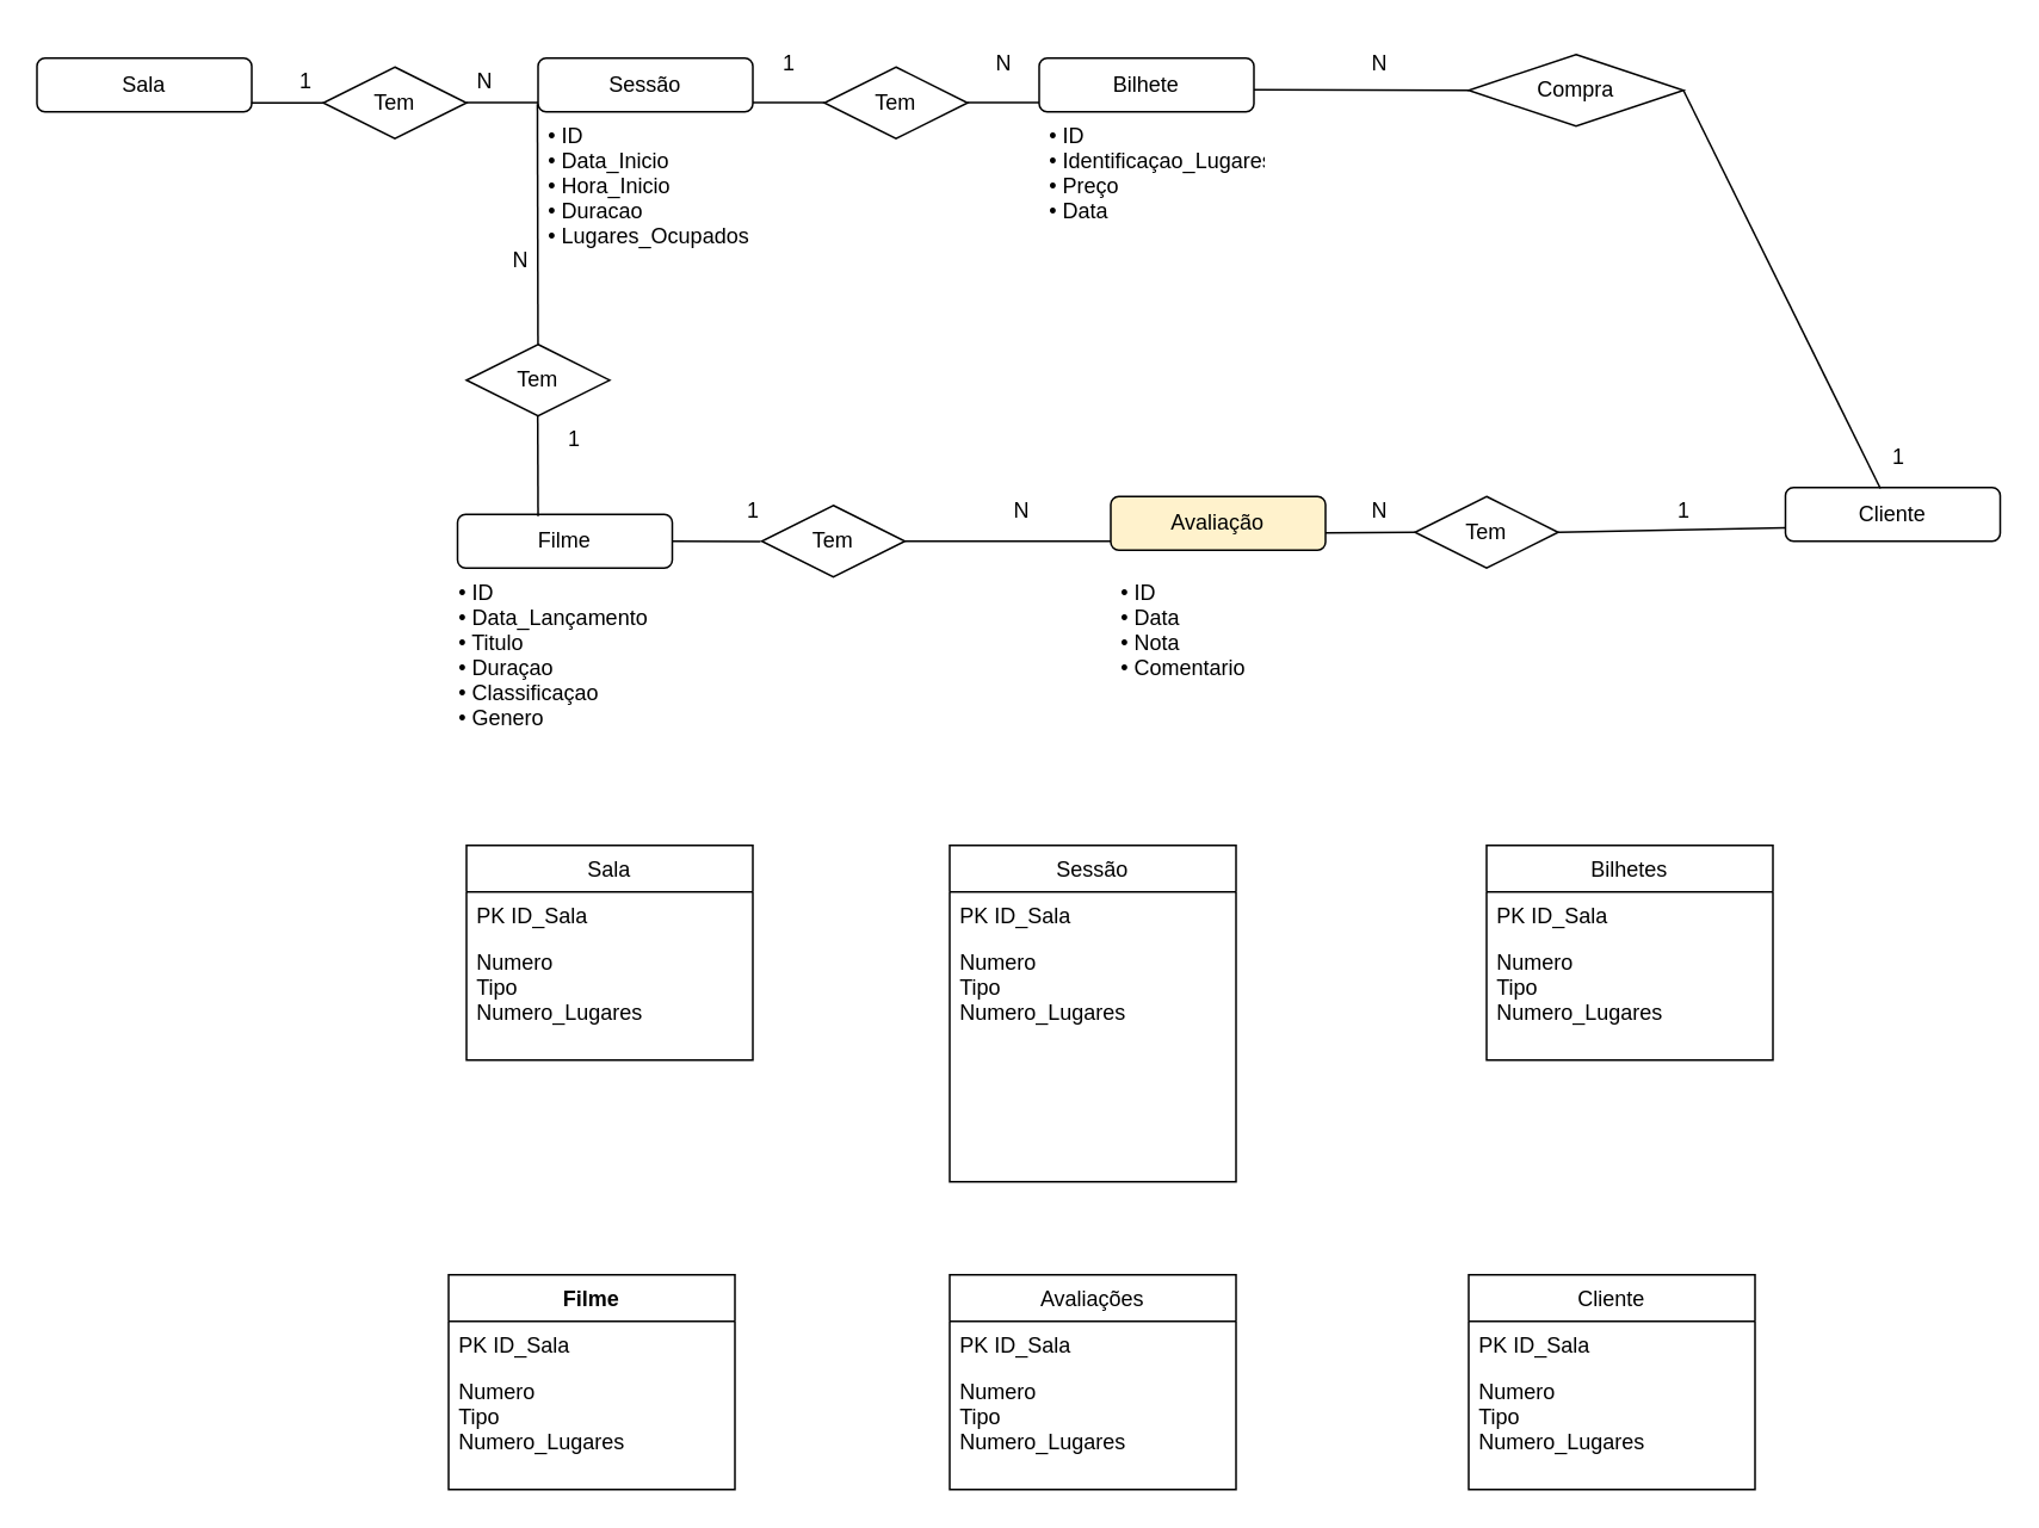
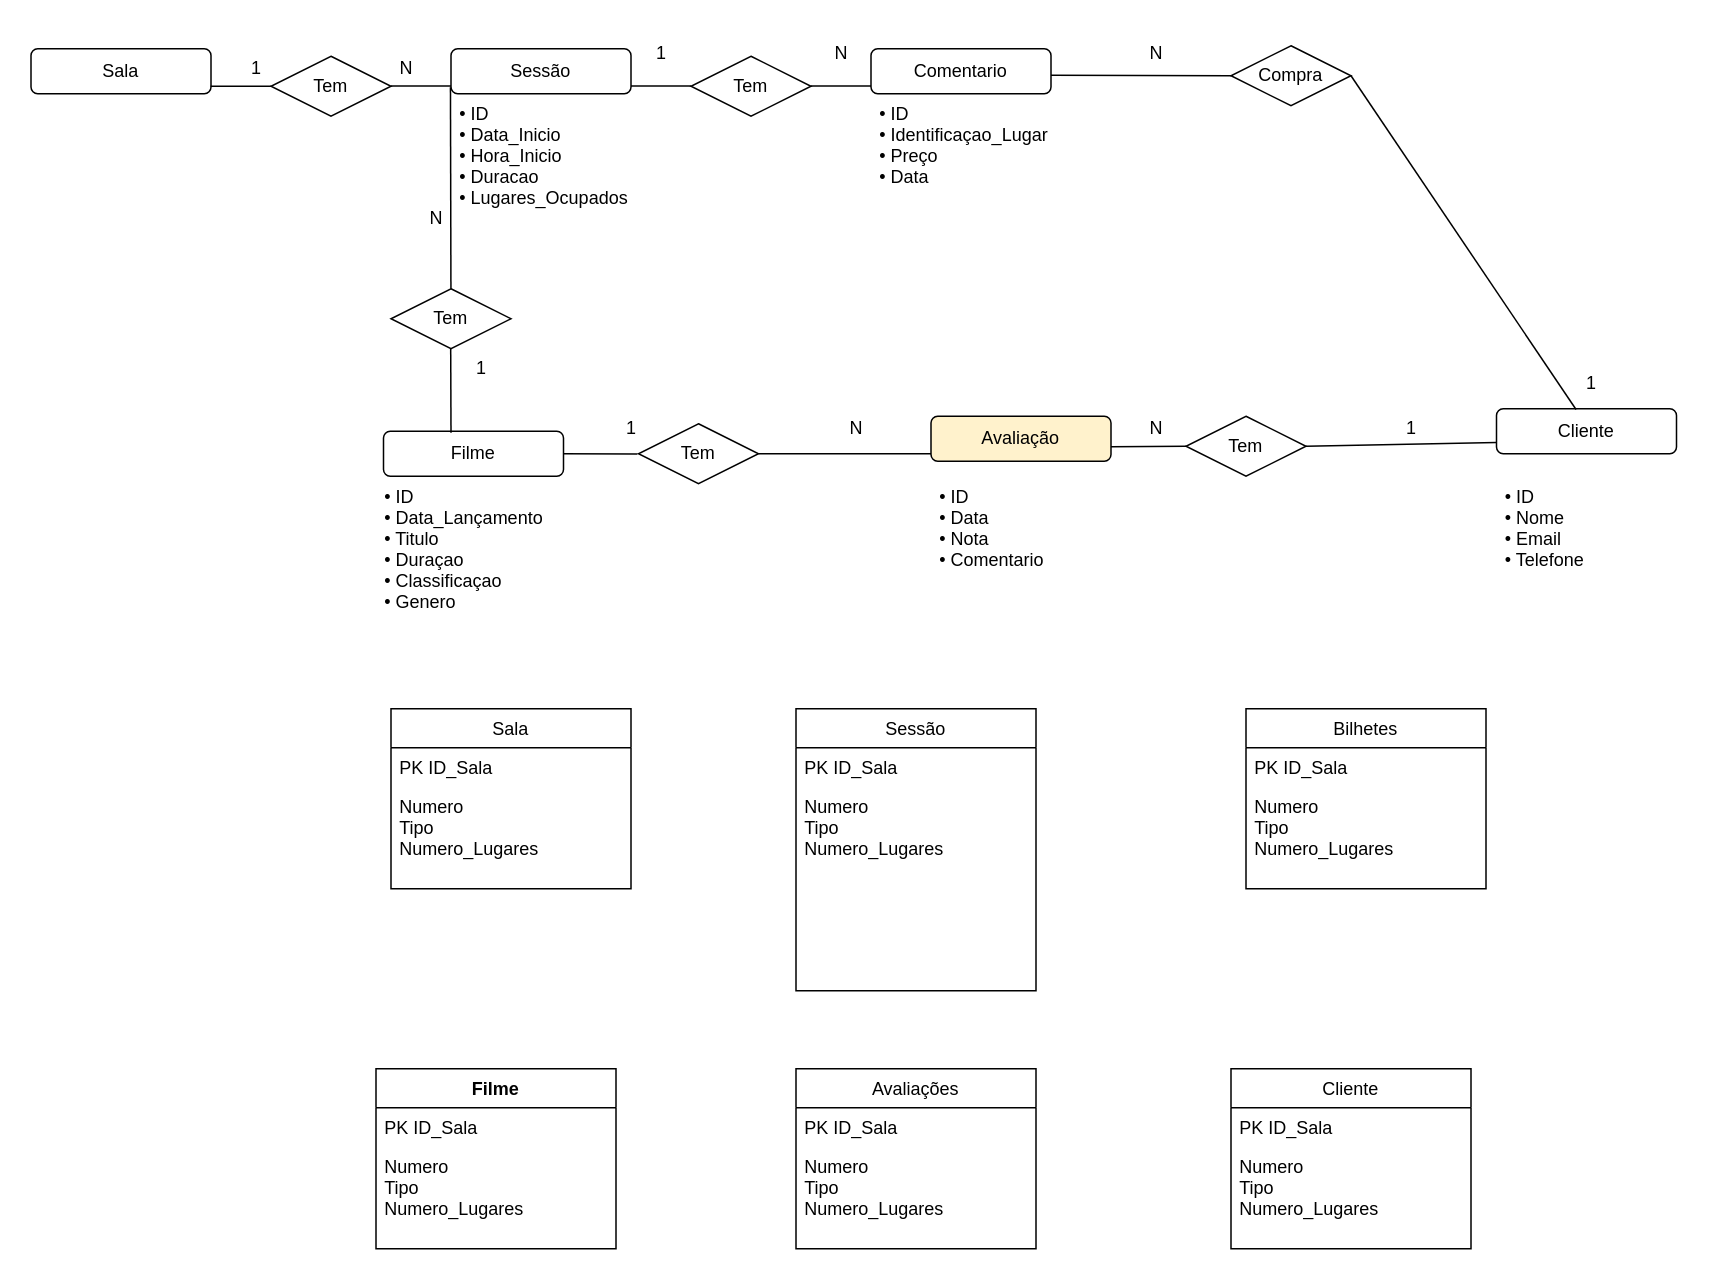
  <mxCell id="0" />
  <mxCell id="1" parent="0" />
  <mxCell id="2" value="Sala" style="rounded=1;whiteSpace=wrap;html=1;fontSize=12;" parent="1" vertex="1"><mxGeometry x="20" y="32" width="120" height="30" as="geometry" /></mxCell>
  <mxCell id="3" value="Filme" style="rounded=1;whiteSpace=wrap;html=1;fontSize=12;" parent="1" vertex="1"><mxGeometry x="255" y="287" width="120" height="30" as="geometry" /></mxCell>
  <mxCell id="4" value="• ID&#10;• Data_Lançamento&#10;• Titulo&#10;• Duraçao&#10;• Classificaçao&#10;• Genero" style="text;strokeColor=none;fillColor=none;align=left;verticalAlign=top;spacingLeft=4;spacingRight=4;overflow=hidden;rotatable=0;points=[[0,0.5],[1,0.5]];portConstraint=eastwest;" parent="1" vertex="1"><mxGeometry x="250" y="317" width="120" height="100" as="geometry" /></mxCell>
  <mxCell id="5" value="Sessão" style="rounded=1;whiteSpace=wrap;html=1;fontSize=12;" parent="1" vertex="1"><mxGeometry x="300" y="32" width="120" height="30" as="geometry" /></mxCell>
  <mxCell id="6" value="• ID&#10;• Data_Inicio&#10;• Hora_Inicio&#10;• Duracao&#10;• Lugares_Ocupados" style="text;strokeColor=none;fillColor=none;align=left;verticalAlign=top;spacingLeft=4;spacingRight=4;overflow=hidden;rotatable=0;points=[[0,0.5],[1,0.5]];portConstraint=eastwest;" parent="1" vertex="1"><mxGeometry x="300" y="62" width="130" height="90" as="geometry" /></mxCell>
- <mxCell id="7" value="Bilhete" style="rounded=1;whiteSpace=wrap;html=1;fontSize=12;" parent="1" vertex="1"><mxGeometry x="580" y="32" width="120" height="30" as="geometry" /></mxCell>
- <mxCell id="8" value="• ID&#10;• Identificaçao_Lugares&#10;• Preço&#10;• Data" style="text;strokeColor=none;fillColor=none;align=left;verticalAlign=top;spacingLeft=4;spacingRight=4;overflow=hidden;rotatable=0;points=[[0,0.5],[1,0.5]];portConstraint=eastwest;" parent="1" vertex="1"><mxGeometry x="580" y="62" width="130" height="70" as="geometry" /></mxCell>
+ <mxCell id="7" value="Comentario" style="rounded=1;whiteSpace=wrap;html=1;fontSize=12;" parent="1" vertex="1"><mxGeometry x="580" y="32" width="120" height="30" as="geometry" /></mxCell>
+ <mxCell id="8" value="• ID&#10;• Identificaçao_Lugar&#10;• Preço&#10;• Data" style="text;strokeColor=none;fillColor=none;align=left;verticalAlign=top;spacingLeft=4;spacingRight=4;overflow=hidden;rotatable=0;points=[[0,0.5],[1,0.5]];portConstraint=eastwest;" parent="1" vertex="1"><mxGeometry x="580" y="62" width="130" height="70" as="geometry" /></mxCell>
  <mxCell id="9" value="Cliente" style="rounded=1;whiteSpace=wrap;html=1;fontSize=12;" parent="1" vertex="1"><mxGeometry x="997" y="272" width="120" height="30" as="geometry" /></mxCell>
+ <mxCell id="10" value="• ID&#10;• Nome&#10;• Email&#10;• Telefone" style="text;strokeColor=none;fillColor=none;align=left;verticalAlign=top;spacingLeft=4;spacingRight=4;overflow=hidden;rotatable=0;points=[[0,0.5],[1,0.5]];portConstraint=eastwest;" parent="1" vertex="1"><mxGeometry x="997" y="317" width="120" height="70" as="geometry" /></mxCell>
  <mxCell id="11" value="Avaliação" style="rounded=1;whiteSpace=wrap;html=1;fontSize=12;fillColor=#fff2cc;" parent="1" vertex="1"><mxGeometry x="620" y="277" width="120" height="30" as="geometry" /></mxCell>
  <mxCell id="12" value="• ID&#10;• Data&#10;• Nota&#10;• Comentario" style="text;strokeColor=none;fillColor=none;align=left;verticalAlign=top;spacingLeft=4;spacingRight=4;overflow=hidden;rotatable=0;points=[[0,0.5],[1,0.5]];portConstraint=eastwest;" parent="1" vertex="1"><mxGeometry x="620" y="317" width="120" height="70" as="geometry" /></mxCell>
  <mxCell id="13" value="Tem" style="rhombus;whiteSpace=wrap;html=1;" parent="1" vertex="1"><mxGeometry x="180" y="37" width="80" height="40" as="geometry" /></mxCell>
  <mxCell id="14" value="Tem" style="rhombus;whiteSpace=wrap;html=1;" parent="1" vertex="1"><mxGeometry x="260" y="192" width="80" height="40" as="geometry" /></mxCell>
  <mxCell id="15" value="Tem" style="rhombus;whiteSpace=wrap;html=1;" parent="1" vertex="1"><mxGeometry x="460" y="37" width="80" height="40" as="geometry" /></mxCell>
- <mxCell id="16" value="Compra" style="rhombus;whiteSpace=wrap;html=1;" parent="1" vertex="1"><mxGeometry x="820" y="30" width="120" height="40" as="geometry" /></mxCell>
+ <mxCell id="16" value="Compra" style="rhombus;whiteSpace=wrap;html=1;" parent="1" vertex="1"><mxGeometry x="820" y="30" width="80" height="40" as="geometry" /></mxCell>
  <mxCell id="17" value="Tem" style="rhombus;whiteSpace=wrap;html=1;" parent="1" vertex="1"><mxGeometry x="790" y="277" width="80" height="40" as="geometry" /></mxCell>
  <mxCell id="18" value="Sala" style="swimlane;fontStyle=0;childLayout=stackLayout;horizontal=1;startSize=26;fillColor=none;horizontalStack=0;resizeParent=1;resizeParentMax=0;resizeLast=0;collapsible=1;marginBottom=0;" parent="1" vertex="1"><mxGeometry x="260" y="472" width="160" height="120" as="geometry" /></mxCell>
  <mxCell id="19" value="PK    ID_Sala" style="text;strokeColor=none;fillColor=none;align=left;verticalAlign=top;spacingLeft=4;spacingRight=4;overflow=hidden;rotatable=0;points=[[0,0.5],[1,0.5]];portConstraint=eastwest;" parent="18" vertex="1"><mxGeometry y="26" width="160" height="26" as="geometry" /></mxCell>
  <mxCell id="20" value="        Numero&#10;        Tipo&#10;        Numero_Lugares" style="text;strokeColor=none;fillColor=none;align=left;verticalAlign=top;spacingLeft=4;spacingRight=4;overflow=hidden;rotatable=0;points=[[0,0.5],[1,0.5]];portConstraint=eastwest;" parent="18" vertex="1"><mxGeometry y="52" width="160" height="68" as="geometry" /></mxCell>
  <mxCell id="21" value="" style="endArrow=ERmany;html=1;rounded=0;entryX=0;entryY=0.5;entryDx=0;entryDy=0;exitX=1;exitY=0.5;exitDx=0;exitDy=0;endFill=0;" parent="1" source="18" edge="1"><mxGeometry relative="1" as="geometry" /></mxCell>
  <mxCell id="22" value="" style="endArrow=none;html=1;rounded=0;entryX=0;entryY=0.5;entryDx=0;entryDy=0;exitX=0.998;exitY=0.836;exitDx=0;exitDy=0;exitPerimeter=0;" edge="1" parent="1" source="2" target="13"><mxGeometry width="50" height="50" relative="1" as="geometry"><mxPoint x="140" y="58.25" as="sourcePoint" /><mxPoint x="175" y="55.75" as="targetPoint" /></mxGeometry></mxCell>
  <mxCell id="23" value="" style="endArrow=none;html=1;rounded=0;entryX=0;entryY=0.5;entryDx=0;entryDy=0;exitX=0.998;exitY=0.836;exitDx=0;exitDy=0;exitPerimeter=0;" edge="1" parent="1"><mxGeometry width="50" height="50" relative="1" as="geometry"><mxPoint x="260" y="56.9" as="sourcePoint" /><mxPoint x="300" y="56.9" as="targetPoint" /></mxGeometry></mxCell>
  <mxCell id="24" value="" style="endArrow=none;html=1;rounded=0;entryX=0;entryY=0.5;entryDx=0;entryDy=0;exitX=0.998;exitY=0.836;exitDx=0;exitDy=0;exitPerimeter=0;" edge="1" parent="1"><mxGeometry width="50" height="50" relative="1" as="geometry"><mxPoint x="420" y="56.8" as="sourcePoint" /><mxPoint x="460" y="56.8" as="targetPoint" /></mxGeometry></mxCell>
  <mxCell id="25" value="" style="endArrow=none;html=1;rounded=0;entryX=0;entryY=0.5;entryDx=0;entryDy=0;exitX=0.998;exitY=0.836;exitDx=0;exitDy=0;exitPerimeter=0;" edge="1" parent="1"><mxGeometry width="50" height="50" relative="1" as="geometry"><mxPoint x="540" y="56.8" as="sourcePoint" /><mxPoint x="580" y="56.8" as="targetPoint" /></mxGeometry></mxCell>
  <mxCell id="26" value="1" style="text;html=1;align=center;verticalAlign=middle;resizable=0;points=[];autosize=1;strokeColor=none;fillColor=none;" vertex="1" parent="1"><mxGeometry x="155" y="30" width="30" height="30" as="geometry" /></mxCell>
  <mxCell id="27" value="N" style="text;html=1;align=center;verticalAlign=middle;resizable=0;points=[];autosize=1;strokeColor=none;fillColor=none;" vertex="1" parent="1"><mxGeometry x="255" y="30" width="30" height="30" as="geometry" /></mxCell>
  <mxCell id="28" value="1" style="text;html=1;align=center;verticalAlign=middle;resizable=0;points=[];autosize=1;strokeColor=none;fillColor=none;" vertex="1" parent="1"><mxGeometry x="425" y="20" width="30" height="30" as="geometry" /></mxCell>
  <mxCell id="29" value="N" style="text;html=1;align=center;verticalAlign=middle;resizable=0;points=[];autosize=1;strokeColor=none;fillColor=none;" vertex="1" parent="1"><mxGeometry x="545" y="20" width="30" height="30" as="geometry" /></mxCell>
  <mxCell id="30" value="" style="endArrow=none;html=1;rounded=0;exitX=-0.003;exitY=0.858;exitDx=0;exitDy=0;exitPerimeter=0;" edge="1" parent="1" source="5" target="14"><mxGeometry width="50" height="50" relative="1" as="geometry"><mxPoint x="300" y="62" as="sourcePoint" /><mxPoint x="310" y="172" as="targetPoint" /></mxGeometry></mxCell>
  <mxCell id="31" value="" style="endArrow=none;html=1;rounded=0;entryX=0.375;entryY=0.033;entryDx=0;entryDy=0;entryPerimeter=0;" edge="1" parent="1" target="3"><mxGeometry width="50" height="50" relative="1" as="geometry"><mxPoint x="299.8" y="232" as="sourcePoint" /><mxPoint x="299.8" y="267" as="targetPoint" /></mxGeometry></mxCell>
  <mxCell id="32" value="" style="endArrow=none;html=1;rounded=0;exitX=0.998;exitY=0.836;exitDx=0;exitDy=0;exitPerimeter=0;entryX=0;entryY=0.5;entryDx=0;entryDy=0;" edge="1" parent="1" target="16"><mxGeometry width="50" height="50" relative="1" as="geometry"><mxPoint x="700" y="49.66" as="sourcePoint" /><mxPoint x="730" y="50" as="targetPoint" /></mxGeometry></mxCell>
  <mxCell id="33" value="" style="endArrow=none;html=1;rounded=0;entryX=0.442;entryY=0.017;entryDx=0;entryDy=0;entryPerimeter=0;exitX=1;exitY=0.5;exitDx=0;exitDy=0;" edge="1" parent="1" source="16" target="9"><mxGeometry width="50" height="50" relative="1" as="geometry"><mxPoint x="769.66" y="116" as="sourcePoint" /><mxPoint x="769.86" y="172" as="targetPoint" /></mxGeometry></mxCell>
  <mxCell id="34" value="" style="endArrow=none;html=1;rounded=0;entryX=1;entryY=0.5;entryDx=0;entryDy=0;exitX=0;exitY=0.75;exitDx=0;exitDy=0;" edge="1" parent="1" source="9" target="17"><mxGeometry width="50" height="50" relative="1" as="geometry"><mxPoint x="870" y="142" as="sourcePoint" /><mxPoint x="870" y="355" as="targetPoint" /></mxGeometry></mxCell>
  <mxCell id="35" value="" style="endArrow=none;html=1;rounded=0;entryX=0;entryY=0.5;entryDx=0;entryDy=0;exitX=1;exitY=0.678;exitDx=0;exitDy=0;exitPerimeter=0;" edge="1" parent="1" source="11" target="17"><mxGeometry width="50" height="50" relative="1" as="geometry"><mxPoint x="740" y="292" as="sourcePoint" /><mxPoint x="790" y="242" as="targetPoint" /></mxGeometry></mxCell>
  <mxCell id="36" value="Tem" style="rhombus;whiteSpace=wrap;html=1;" vertex="1" parent="1"><mxGeometry x="425" y="282" width="80" height="40" as="geometry" /></mxCell>
  <mxCell id="37" value="" style="endArrow=none;html=1;rounded=0;entryX=0;entryY=0.833;entryDx=0;entryDy=0;entryPerimeter=0;" edge="1" parent="1" target="11"><mxGeometry width="50" height="50" relative="1" as="geometry"><mxPoint x="505" y="302" as="sourcePoint" /><mxPoint x="555" y="252" as="targetPoint" /></mxGeometry></mxCell>
  <mxCell id="38" value="" style="endArrow=none;html=1;rounded=0;entryX=-0.009;entryY=0.503;entryDx=0;entryDy=0;entryPerimeter=0;exitX=1;exitY=0.5;exitDx=0;exitDy=0;" edge="1" parent="1" source="3" target="36"><mxGeometry width="50" height="50" relative="1" as="geometry"><mxPoint x="375" y="307" as="sourcePoint" /><mxPoint x="425" y="257" as="targetPoint" /></mxGeometry></mxCell>
  <mxCell id="39" value="1" style="text;html=1;align=center;verticalAlign=middle;resizable=0;points=[];autosize=1;strokeColor=none;fillColor=none;" vertex="1" parent="1"><mxGeometry x="405" y="270" width="30" height="30" as="geometry" /></mxCell>
  <mxCell id="40" value="N" style="text;html=1;align=center;verticalAlign=middle;resizable=0;points=[];autosize=1;strokeColor=none;fillColor=none;" vertex="1" parent="1"><mxGeometry x="555" y="270" width="30" height="30" as="geometry" /></mxCell>
  <mxCell id="41" value="N" style="text;html=1;align=center;verticalAlign=middle;resizable=0;points=[];autosize=1;strokeColor=none;fillColor=none;" vertex="1" parent="1"><mxGeometry x="755" y="270" width="30" height="30" as="geometry" /></mxCell>
  <mxCell id="42" value="1" style="text;html=1;align=center;verticalAlign=middle;resizable=0;points=[];autosize=1;strokeColor=none;fillColor=none;" vertex="1" parent="1"><mxGeometry x="925" y="270" width="30" height="30" as="geometry" /></mxCell>
  <mxCell id="43" value="N" style="text;html=1;align=center;verticalAlign=middle;resizable=0;points=[];autosize=1;strokeColor=none;fillColor=none;" vertex="1" parent="1"><mxGeometry x="755" y="20" width="30" height="30" as="geometry" /></mxCell>
  <mxCell id="44" value="1" style="text;html=1;align=center;verticalAlign=middle;resizable=0;points=[];autosize=1;strokeColor=none;fillColor=none;" vertex="1" parent="1"><mxGeometry x="305" y="230" width="30" height="30" as="geometry" /></mxCell>
  <mxCell id="45" value="N" style="text;html=1;align=center;verticalAlign=middle;resizable=0;points=[];autosize=1;strokeColor=none;fillColor=none;" vertex="1" parent="1"><mxGeometry x="275" y="130" width="30" height="30" as="geometry" /></mxCell>
  <mxCell id="46" value="1" style="text;html=1;align=center;verticalAlign=middle;resizable=0;points=[];autosize=1;strokeColor=none;fillColor=none;" vertex="1" parent="1"><mxGeometry x="1045" y="240" width="30" height="30" as="geometry" /></mxCell>
  <mxCell id="47" value="Sessão" style="swimlane;fontStyle=0;childLayout=stackLayout;horizontal=1;startSize=26;fillColor=none;horizontalStack=0;resizeParent=1;resizeParentMax=0;resizeLast=0;collapsible=1;marginBottom=0;" vertex="1" parent="1"><mxGeometry x="530" y="472" width="160" height="188" as="geometry" /></mxCell>
  <mxCell id="48" value="PK    ID_Sala" style="text;strokeColor=none;fillColor=none;align=left;verticalAlign=top;spacingLeft=4;spacingRight=4;overflow=hidden;rotatable=0;points=[[0,0.5],[1,0.5]];portConstraint=eastwest;" vertex="1" parent="47"><mxGeometry y="26" width="160" height="26" as="geometry" /></mxCell>
  <mxCell id="49" value="        Numero&#10;        Tipo&#10;        Numero_Lugares" style="text;strokeColor=none;fillColor=none;align=left;verticalAlign=top;spacingLeft=4;spacingRight=4;overflow=hidden;rotatable=0;points=[[0,0.5],[1,0.5]];portConstraint=eastwest;" vertex="1" parent="47"><mxGeometry y="52" width="160" height="68" as="geometry" /></mxCell>
  <mxCell id="50" style="text;strokeColor=none;fillColor=none;align=left;verticalAlign=top;spacingLeft=4;spacingRight=4;overflow=hidden;rotatable=0;points=[[0,0.5],[1,0.5]];portConstraint=eastwest;" vertex="1" parent="47"><mxGeometry y="120" width="160" height="68" as="geometry" /></mxCell>
  <mxCell id="51" value="Bilhetes" style="swimlane;fontStyle=0;childLayout=stackLayout;horizontal=1;startSize=26;fillColor=none;horizontalStack=0;resizeParent=1;resizeParentMax=0;resizeLast=0;collapsible=1;marginBottom=0;" vertex="1" parent="1"><mxGeometry x="830" y="472" width="160" height="120" as="geometry" /></mxCell>
  <mxCell id="52" value="PK    ID_Sala" style="text;strokeColor=none;fillColor=none;align=left;verticalAlign=top;spacingLeft=4;spacingRight=4;overflow=hidden;rotatable=0;points=[[0,0.5],[1,0.5]];portConstraint=eastwest;" vertex="1" parent="51"><mxGeometry y="26" width="160" height="26" as="geometry" /></mxCell>
  <mxCell id="53" value="        Numero&#10;        Tipo&#10;        Numero_Lugares" style="text;strokeColor=none;fillColor=none;align=left;verticalAlign=top;spacingLeft=4;spacingRight=4;overflow=hidden;rotatable=0;points=[[0,0.5],[1,0.5]];portConstraint=eastwest;" vertex="1" parent="51"><mxGeometry y="52" width="160" height="68" as="geometry" /></mxCell>
  <mxCell id="54" value="Filme" style="swimlane;fontStyle=1;childLayout=stackLayout;horizontal=1;startSize=26;fillColor=none;horizontalStack=0;resizeParent=1;resizeParentMax=0;resizeLast=0;collapsible=1;marginBottom=0;" vertex="1" parent="1"><mxGeometry x="250" y="712" width="160" height="120" as="geometry" /></mxCell>
  <mxCell id="55" value="PK    ID_Sala" style="text;strokeColor=none;fillColor=none;align=left;verticalAlign=top;spacingLeft=4;spacingRight=4;overflow=hidden;rotatable=0;points=[[0,0.5],[1,0.5]];portConstraint=eastwest;" vertex="1" parent="54"><mxGeometry y="26" width="160" height="26" as="geometry" /></mxCell>
  <mxCell id="56" value="        Numero&#10;        Tipo&#10;        Numero_Lugares" style="text;strokeColor=none;fillColor=none;align=left;verticalAlign=top;spacingLeft=4;spacingRight=4;overflow=hidden;rotatable=0;points=[[0,0.5],[1,0.5]];portConstraint=eastwest;" vertex="1" parent="54"><mxGeometry y="52" width="160" height="68" as="geometry" /></mxCell>
  <mxCell id="57" value="Avaliações" style="swimlane;fontStyle=0;childLayout=stackLayout;horizontal=1;startSize=26;fillColor=none;horizontalStack=0;resizeParent=1;resizeParentMax=0;resizeLast=0;collapsible=1;marginBottom=0;" vertex="1" parent="1"><mxGeometry x="530" y="712" width="160" height="120" as="geometry" /></mxCell>
  <mxCell id="58" value="PK    ID_Sala" style="text;strokeColor=none;fillColor=none;align=left;verticalAlign=top;spacingLeft=4;spacingRight=4;overflow=hidden;rotatable=0;points=[[0,0.5],[1,0.5]];portConstraint=eastwest;" vertex="1" parent="57"><mxGeometry y="26" width="160" height="26" as="geometry" /></mxCell>
  <mxCell id="59" value="        Numero&#10;        Tipo&#10;        Numero_Lugares" style="text;strokeColor=none;fillColor=none;align=left;verticalAlign=top;spacingLeft=4;spacingRight=4;overflow=hidden;rotatable=0;points=[[0,0.5],[1,0.5]];portConstraint=eastwest;" vertex="1" parent="57"><mxGeometry y="52" width="160" height="68" as="geometry" /></mxCell>
  <mxCell id="60" value="Cliente" style="swimlane;fontStyle=0;childLayout=stackLayout;horizontal=1;startSize=26;fillColor=none;horizontalStack=0;resizeParent=1;resizeParentMax=0;resizeLast=0;collapsible=1;marginBottom=0;" vertex="1" parent="1"><mxGeometry x="820" y="712" width="160" height="120" as="geometry" /></mxCell>
  <mxCell id="61" value="PK    ID_Sala" style="text;strokeColor=none;fillColor=none;align=left;verticalAlign=top;spacingLeft=4;spacingRight=4;overflow=hidden;rotatable=0;points=[[0,0.5],[1,0.5]];portConstraint=eastwest;" vertex="1" parent="60"><mxGeometry y="26" width="160" height="26" as="geometry" /></mxCell>
  <mxCell id="62" value="        Numero&#10;        Tipo&#10;        Numero_Lugares" style="text;strokeColor=none;fillColor=none;align=left;verticalAlign=top;spacingLeft=4;spacingRight=4;overflow=hidden;rotatable=0;points=[[0,0.5],[1,0.5]];portConstraint=eastwest;" vertex="1" parent="60"><mxGeometry y="52" width="160" height="68" as="geometry" /></mxCell>
